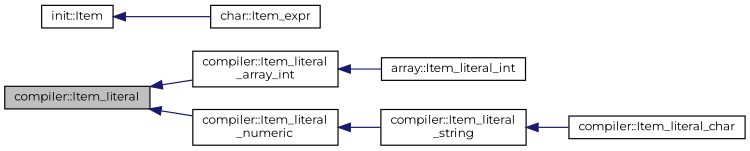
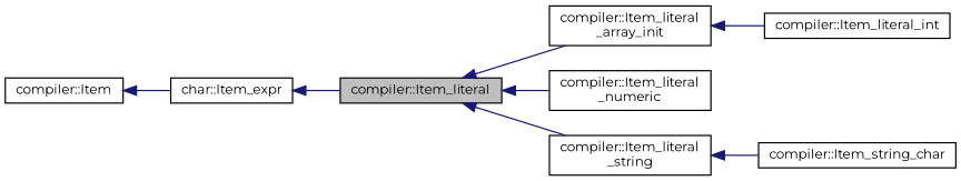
  digraph {
    fontname=Montserrat
    rankdir=LR
    node [color=black fillcolor=white fontname=Montserrat fontsize=10 shape=record style=filled]
    edge [color=midnightblue dir=back fontname=Montserrat fontsize=10 labelfontname=Helvetica labelfontsize=10 style=solid]
    n1 [fillcolor=grey75 fontcolor=black height=0.2 label="compiler::Item_literal" width=0.4]
-   n2 [height=0.2 label="compiler::Item_literal\l_array_int" width=0.4]
+   n2 [height=0.2 label="compiler::Item_literal\l_array_init" width=0.4]
    n3 [height=0.2 label="compiler::Item_literal\l_numeric" width=0.4]
    n4 [height=0.2 label="compiler::Item_literal\l_string" width=0.4]
-   n5 [height=0.2 label="array::Item_literal_int" width=0.4]
-   n6 [height=0.2 label="compiler::Item_literal_char" width=0.4]
+   n5 [height=0.2 label="compiler::Item_literal_int" width=0.4]
+   n6 [height=0.2 label="compiler::Item_string_char" width=0.4]
    n7 [height=0.2 label="char::Item_expr" width=0.4]
-   n8 [height=0.2 label="init::Item" width=0.4]
+   n8 [height=0.2 label="compiler::Item" width=0.4]
    n1 -> n2
    n1 -> n3
-   n3 -> n4
+   n1 -> n4
    n2 -> n5
    n4 -> n6
+   n7 -> n1
    n8 -> n7
  }
